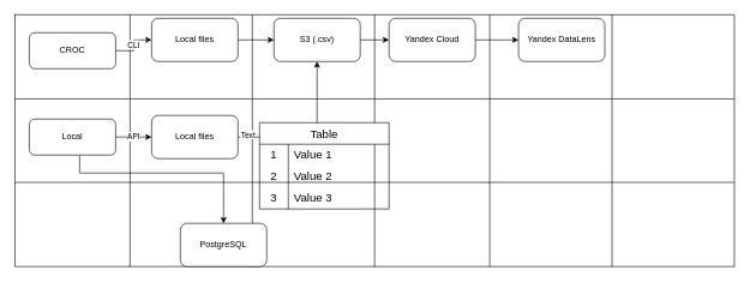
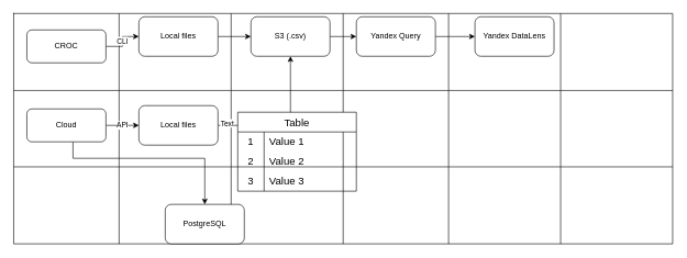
  <mxCell id="0" />
  <mxCell id="1" parent="0" />
  <mxCell id="2" value="" style="shape=table;startSize=0;container=1;collapsible=0;childLayout=tableLayout;fontSize=16;" vertex="1" parent="1"><mxGeometry x="20" y="20" width="1000" height="350" as="geometry" /></mxCell>
  <mxCell id="3" value="" style="shape=tableRow;horizontal=0;startSize=0;swimlaneHead=0;swimlaneBody=0;strokeColor=inherit;top=0;left=0;bottom=0;right=0;collapsible=0;dropTarget=0;fillColor=none;points=[[0,0.5],[1,0.5]];portConstraint=eastwest;fontSize=16;" vertex="1" parent="2"><mxGeometry width="1000" height="117" as="geometry" /></mxCell>
  <mxCell id="4" value="" style="shape=partialRectangle;html=1;whiteSpace=wrap;connectable=0;strokeColor=inherit;overflow=hidden;fillColor=none;top=0;left=0;bottom=0;right=0;pointerEvents=1;fontSize=16;" vertex="1" parent="3"><mxGeometry width="160" height="117" as="geometry"><mxRectangle width="160" height="117" as="alternateBounds" /></mxGeometry></mxCell>
  <mxCell id="5" value="" style="shape=partialRectangle;html=1;whiteSpace=wrap;connectable=0;strokeColor=inherit;overflow=hidden;fillColor=none;top=0;left=0;bottom=0;right=0;pointerEvents=1;fontSize=16;" vertex="1" parent="3"><mxGeometry x="160" width="170" height="117" as="geometry"><mxRectangle width="170" height="117" as="alternateBounds" /></mxGeometry></mxCell>
  <mxCell id="6" value="" style="shape=partialRectangle;html=1;whiteSpace=wrap;connectable=0;strokeColor=inherit;overflow=hidden;fillColor=none;top=0;left=0;bottom=0;right=0;pointerEvents=1;fontSize=16;" vertex="1" parent="3"><mxGeometry x="330" width="170" height="117" as="geometry"><mxRectangle width="170" height="117" as="alternateBounds" /></mxGeometry></mxCell>
  <mxCell id="7" style="shape=partialRectangle;html=1;whiteSpace=wrap;connectable=0;strokeColor=inherit;overflow=hidden;fillColor=none;top=0;left=0;bottom=0;right=0;pointerEvents=1;fontSize=16;" vertex="1" parent="3"><mxGeometry x="500" width="160" height="117" as="geometry"><mxRectangle width="160" height="117" as="alternateBounds" /></mxGeometry></mxCell>
  <mxCell id="8" style="shape=partialRectangle;html=1;whiteSpace=wrap;connectable=0;strokeColor=inherit;overflow=hidden;fillColor=none;top=0;left=0;bottom=0;right=0;pointerEvents=1;fontSize=16;" vertex="1" parent="3"><mxGeometry x="660" width="170" height="117" as="geometry"><mxRectangle width="170" height="117" as="alternateBounds" /></mxGeometry></mxCell>
  <mxCell id="9" style="shape=partialRectangle;html=1;whiteSpace=wrap;connectable=0;strokeColor=inherit;overflow=hidden;fillColor=none;top=0;left=0;bottom=0;right=0;pointerEvents=1;fontSize=16;" vertex="1" parent="3"><mxGeometry x="830" width="170" height="117" as="geometry"><mxRectangle width="170" height="117" as="alternateBounds" /></mxGeometry></mxCell>
  <mxCell id="10" value="" style="shape=tableRow;horizontal=0;startSize=0;swimlaneHead=0;swimlaneBody=0;strokeColor=inherit;top=0;left=0;bottom=0;right=0;collapsible=0;dropTarget=0;fillColor=none;points=[[0,0.5],[1,0.5]];portConstraint=eastwest;fontSize=16;" vertex="1" parent="2"><mxGeometry y="117" width="1000" height="116" as="geometry" /></mxCell>
  <mxCell id="11" value="" style="shape=partialRectangle;html=1;whiteSpace=wrap;connectable=0;strokeColor=inherit;overflow=hidden;fillColor=none;top=0;left=0;bottom=0;right=0;pointerEvents=1;fontSize=16;" vertex="1" parent="10"><mxGeometry width="160" height="116" as="geometry"><mxRectangle width="160" height="116" as="alternateBounds" /></mxGeometry></mxCell>
  <mxCell id="12" value="" style="shape=partialRectangle;html=1;whiteSpace=wrap;connectable=0;strokeColor=inherit;overflow=hidden;fillColor=none;top=0;left=0;bottom=0;right=0;pointerEvents=1;fontSize=16;" vertex="1" parent="10"><mxGeometry x="160" width="170" height="116" as="geometry"><mxRectangle width="170" height="116" as="alternateBounds" /></mxGeometry></mxCell>
  <mxCell id="13" value="" style="shape=partialRectangle;html=1;whiteSpace=wrap;connectable=0;strokeColor=inherit;overflow=hidden;fillColor=none;top=0;left=0;bottom=0;right=0;pointerEvents=1;fontSize=16;" vertex="1" parent="10"><mxGeometry x="330" width="170" height="116" as="geometry"><mxRectangle width="170" height="116" as="alternateBounds" /></mxGeometry></mxCell>
  <mxCell id="14" style="shape=partialRectangle;html=1;whiteSpace=wrap;connectable=0;strokeColor=inherit;overflow=hidden;fillColor=none;top=0;left=0;bottom=0;right=0;pointerEvents=1;fontSize=16;" vertex="1" parent="10"><mxGeometry x="500" width="160" height="116" as="geometry"><mxRectangle width="160" height="116" as="alternateBounds" /></mxGeometry></mxCell>
  <mxCell id="15" style="shape=partialRectangle;html=1;whiteSpace=wrap;connectable=0;strokeColor=inherit;overflow=hidden;fillColor=none;top=0;left=0;bottom=0;right=0;pointerEvents=1;fontSize=16;" vertex="1" parent="10"><mxGeometry x="660" width="170" height="116" as="geometry"><mxRectangle width="170" height="116" as="alternateBounds" /></mxGeometry></mxCell>
  <mxCell id="16" style="shape=partialRectangle;html=1;whiteSpace=wrap;connectable=0;strokeColor=inherit;overflow=hidden;fillColor=none;top=0;left=0;bottom=0;right=0;pointerEvents=1;fontSize=16;" vertex="1" parent="10"><mxGeometry x="830" width="170" height="116" as="geometry"><mxRectangle width="170" height="116" as="alternateBounds" /></mxGeometry></mxCell>
  <mxCell id="17" value="" style="shape=tableRow;horizontal=0;startSize=0;swimlaneHead=0;swimlaneBody=0;strokeColor=inherit;top=0;left=0;bottom=0;right=0;collapsible=0;dropTarget=0;fillColor=none;points=[[0,0.5],[1,0.5]];portConstraint=eastwest;fontSize=16;" vertex="1" parent="2"><mxGeometry y="233" width="1000" height="117" as="geometry" /></mxCell>
  <mxCell id="18" value="" style="shape=partialRectangle;html=1;whiteSpace=wrap;connectable=0;strokeColor=inherit;overflow=hidden;fillColor=none;top=0;left=0;bottom=0;right=0;pointerEvents=1;fontSize=16;" vertex="1" parent="17"><mxGeometry width="160" height="117" as="geometry"><mxRectangle width="160" height="117" as="alternateBounds" /></mxGeometry></mxCell>
  <mxCell id="19" value="" style="shape=partialRectangle;html=1;whiteSpace=wrap;connectable=0;strokeColor=inherit;overflow=hidden;fillColor=none;top=0;left=0;bottom=0;right=0;pointerEvents=1;fontSize=16;" vertex="1" parent="17"><mxGeometry x="160" width="170" height="117" as="geometry"><mxRectangle width="170" height="117" as="alternateBounds" /></mxGeometry></mxCell>
  <mxCell id="20" value="" style="shape=partialRectangle;html=1;whiteSpace=wrap;connectable=0;strokeColor=inherit;overflow=hidden;fillColor=none;top=0;left=0;bottom=0;right=0;pointerEvents=1;fontSize=16;" vertex="1" parent="17"><mxGeometry x="330" width="170" height="117" as="geometry"><mxRectangle width="170" height="117" as="alternateBounds" /></mxGeometry></mxCell>
  <mxCell id="21" style="shape=partialRectangle;html=1;whiteSpace=wrap;connectable=0;strokeColor=inherit;overflow=hidden;fillColor=none;top=0;left=0;bottom=0;right=0;pointerEvents=1;fontSize=16;" vertex="1" parent="17"><mxGeometry x="500" width="160" height="117" as="geometry"><mxRectangle width="160" height="117" as="alternateBounds" /></mxGeometry></mxCell>
  <mxCell id="22" style="shape=partialRectangle;html=1;whiteSpace=wrap;connectable=0;strokeColor=inherit;overflow=hidden;fillColor=none;top=0;left=0;bottom=0;right=0;pointerEvents=1;fontSize=16;" vertex="1" parent="17"><mxGeometry x="660" width="170" height="117" as="geometry"><mxRectangle width="170" height="117" as="alternateBounds" /></mxGeometry></mxCell>
  <mxCell id="23" style="shape=partialRectangle;html=1;whiteSpace=wrap;connectable=0;strokeColor=inherit;overflow=hidden;fillColor=none;top=0;left=0;bottom=0;right=0;pointerEvents=1;fontSize=16;" vertex="1" parent="17"><mxGeometry x="830" width="170" height="117" as="geometry"><mxRectangle width="170" height="117" as="alternateBounds" /></mxGeometry></mxCell>
  <mxCell id="24" value="CLI" style="edgeStyle=orthogonalEdgeStyle;rounded=0;orthogonalLoop=1;jettySize=auto;html=1;" edge="1" parent="1" source="25" target="30"><mxGeometry relative="1" as="geometry" /></mxCell>
  <mxCell id="25" value="CROC" style="rounded=1;whiteSpace=wrap;html=1;" vertex="1" parent="1"><mxGeometry x="40" y="45" width="120" height="50" as="geometry" /></mxCell>
  <mxCell id="26" value="API" style="edgeStyle=orthogonalEdgeStyle;rounded=0;orthogonalLoop=1;jettySize=auto;html=1;" edge="1" parent="1" source="28" target="33"><mxGeometry relative="1" as="geometry" /></mxCell>
  <mxCell id="27" value="" style="edgeStyle=orthogonalEdgeStyle;rounded=0;orthogonalLoop=1;jettySize=auto;html=1;" edge="1" parent="1" source="28" target="36"><mxGeometry relative="1" as="geometry"><Array as="points"><mxPoint x="110" y="240" /><mxPoint x="310" y="240" /></Array></mxGeometry></mxCell>
- <mxCell id="28" value="Local" style="rounded=1;whiteSpace=wrap;html=1;" vertex="1" parent="1"><mxGeometry x="40" y="165" width="120" height="50" as="geometry" /></mxCell>
+ <mxCell id="28" value="Cloud" style="rounded=1;whiteSpace=wrap;html=1;" vertex="1" parent="1"><mxGeometry x="40" y="165" width="120" height="50" as="geometry" /></mxCell>
  <mxCell id="29" value="" style="edgeStyle=orthogonalEdgeStyle;rounded=0;orthogonalLoop=1;jettySize=auto;html=1;" edge="1" parent="1" source="30" target="35"><mxGeometry relative="1" as="geometry" /></mxCell>
  <mxCell id="30" value="Local files" style="whiteSpace=wrap;html=1;rounded=1;" vertex="1" parent="1"><mxGeometry x="210" y="25" width="120" height="60" as="geometry" /></mxCell>
  <mxCell id="31" style="edgeStyle=orthogonalEdgeStyle;rounded=0;orthogonalLoop=1;jettySize=auto;html=1;entryX=0.5;entryY=1;entryDx=0;entryDy=0;" edge="1" parent="1" source="33" target="35"><mxGeometry relative="1" as="geometry" /></mxCell>
  <mxCell id="32" value="Text" style="edgeLabel;html=1;align=center;verticalAlign=middle;resizable=0;points=[];" vertex="1" connectable="0" parent="31"><mxGeometry x="-0.879" y="4" relative="1" as="geometry"><mxPoint as="offset" /></mxGeometry></mxCell>
  <mxCell id="33" value="Local files" style="whiteSpace=wrap;html=1;rounded=1;" vertex="1" parent="1"><mxGeometry x="210" y="160" width="120" height="60" as="geometry" /></mxCell>
  <mxCell id="34" value="" style="edgeStyle=orthogonalEdgeStyle;rounded=0;orthogonalLoop=1;jettySize=auto;html=1;" edge="1" parent="1" source="35" target="38"><mxGeometry relative="1" as="geometry" /></mxCell>
  <mxCell id="35" value="S3 (.csv)" style="whiteSpace=wrap;html=1;rounded=1;" vertex="1" parent="1"><mxGeometry x="380" y="25" width="120" height="60" as="geometry" /></mxCell>
  <mxCell id="36" value="PostgreSQL" style="whiteSpace=wrap;html=1;rounded=1;" vertex="1" parent="1"><mxGeometry x="250" y="310" width="120" height="60" as="geometry" /></mxCell>
  <mxCell id="37" value="" style="edgeStyle=orthogonalEdgeStyle;rounded=0;orthogonalLoop=1;jettySize=auto;html=1;" edge="1" parent="1" source="38" target="39"><mxGeometry relative="1" as="geometry" /></mxCell>
- <mxCell id="38" value="Yandex Cloud" style="whiteSpace=wrap;html=1;rounded=1;" vertex="1" parent="1"><mxGeometry x="540" y="25" width="120" height="60" as="geometry" /></mxCell>
+ <mxCell id="38" value="Yandex Query" style="whiteSpace=wrap;html=1;rounded=1;" vertex="1" parent="1"><mxGeometry x="540" y="25" width="120" height="60" as="geometry" /></mxCell>
  <mxCell id="39" value="Yandex DataLens" style="whiteSpace=wrap;html=1;rounded=1;" vertex="1" parent="1"><mxGeometry x="720" y="25" width="120" height="60" as="geometry" /></mxCell>
  <mxCell id="40" value="Table" style="shape=table;startSize=30;container=1;collapsible=0;childLayout=tableLayout;fixedRows=1;rowLines=0;fontStyle=0;strokeColor=default;fontSize=16;" vertex="1" parent="1"><mxGeometry x="360" y="170" width="180" height="120" as="geometry" /></mxCell>
  <mxCell id="41" value="" style="shape=tableRow;horizontal=0;startSize=0;swimlaneHead=0;swimlaneBody=0;top=0;left=0;bottom=0;right=0;collapsible=0;dropTarget=0;fillColor=none;points=[[0,0.5],[1,0.5]];portConstraint=eastwest;strokeColor=inherit;fontSize=16;" vertex="1" parent="40"><mxGeometry y="30" width="180" height="30" as="geometry" /></mxCell>
  <mxCell id="42" value="1" style="shape=partialRectangle;html=1;whiteSpace=wrap;connectable=0;fillColor=none;top=0;left=0;bottom=0;right=0;overflow=hidden;pointerEvents=1;strokeColor=inherit;fontSize=16;" vertex="1" parent="41"><mxGeometry width="40" height="30" as="geometry"><mxRectangle width="40" height="30" as="alternateBounds" /></mxGeometry></mxCell>
  <mxCell id="43" value="Value 1" style="shape=partialRectangle;html=1;whiteSpace=wrap;connectable=0;fillColor=none;top=0;left=0;bottom=0;right=0;align=left;spacingLeft=6;overflow=hidden;strokeColor=inherit;fontSize=16;" vertex="1" parent="41"><mxGeometry x="40" width="140" height="30" as="geometry"><mxRectangle width="140" height="30" as="alternateBounds" /></mxGeometry></mxCell>
  <mxCell id="44" value="" style="shape=tableRow;horizontal=0;startSize=0;swimlaneHead=0;swimlaneBody=0;top=0;left=0;bottom=0;right=0;collapsible=0;dropTarget=0;fillColor=none;points=[[0,0.5],[1,0.5]];portConstraint=eastwest;strokeColor=inherit;fontSize=16;" vertex="1" parent="40"><mxGeometry y="60" width="180" height="30" as="geometry" /></mxCell>
  <mxCell id="45" value="2" style="shape=partialRectangle;html=1;whiteSpace=wrap;connectable=0;fillColor=none;top=0;left=0;bottom=0;right=0;overflow=hidden;strokeColor=inherit;fontSize=16;" vertex="1" parent="44"><mxGeometry width="40" height="30" as="geometry"><mxRectangle width="40" height="30" as="alternateBounds" /></mxGeometry></mxCell>
  <mxCell id="46" value="Value 2" style="shape=partialRectangle;html=1;whiteSpace=wrap;connectable=0;fillColor=none;top=0;left=0;bottom=0;right=0;align=left;spacingLeft=6;overflow=hidden;strokeColor=inherit;fontSize=16;" vertex="1" parent="44"><mxGeometry x="40" width="140" height="30" as="geometry"><mxRectangle width="140" height="30" as="alternateBounds" /></mxGeometry></mxCell>
  <mxCell id="47" value="" style="shape=tableRow;horizontal=0;startSize=0;swimlaneHead=0;swimlaneBody=0;top=0;left=0;bottom=0;right=0;collapsible=0;dropTarget=0;fillColor=none;points=[[0,0.5],[1,0.5]];portConstraint=eastwest;strokeColor=inherit;fontSize=16;" vertex="1" parent="40"><mxGeometry y="90" width="180" height="30" as="geometry" /></mxCell>
  <mxCell id="48" value="3" style="shape=partialRectangle;html=1;whiteSpace=wrap;connectable=0;fillColor=none;top=0;left=0;bottom=0;right=0;overflow=hidden;strokeColor=inherit;fontSize=16;" vertex="1" parent="47"><mxGeometry width="40" height="30" as="geometry"><mxRectangle width="40" height="30" as="alternateBounds" /></mxGeometry></mxCell>
  <mxCell id="49" value="Value 3" style="shape=partialRectangle;html=1;whiteSpace=wrap;connectable=0;fillColor=none;top=0;left=0;bottom=0;right=0;align=left;spacingLeft=6;overflow=hidden;strokeColor=inherit;fontSize=16;" vertex="1" parent="47"><mxGeometry x="40" width="140" height="30" as="geometry"><mxRectangle width="140" height="30" as="alternateBounds" /></mxGeometry></mxCell>
